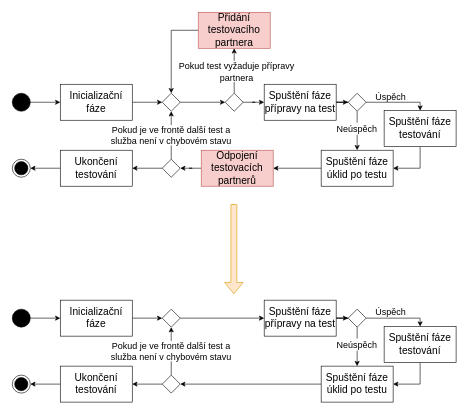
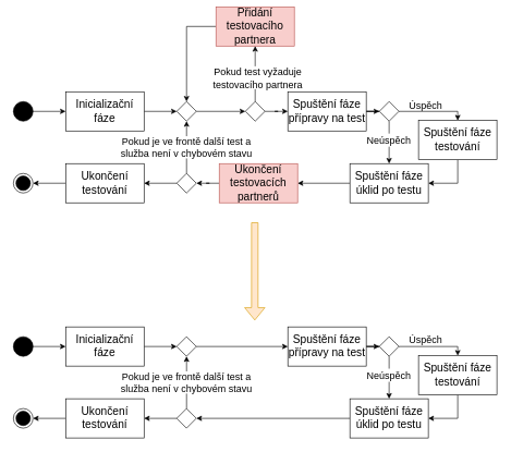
  <mxCell id="0" />
  <mxCell id="1" parent="0" />
  <mxCell id="2" style="edgeStyle=orthogonalEdgeStyle;rounded=0;orthogonalLoop=1;jettySize=auto;html=1;entryX=0;entryY=0.5;entryDx=0;entryDy=0;fontSize=17;" parent="1" source="3" target="24" edge="1"><mxGeometry relative="1" as="geometry" /></mxCell>
  <mxCell id="3" value="Inicializační fáze" style="rounded=0;whiteSpace=wrap;html=1;fontSize=17;" parent="1" vertex="1"><mxGeometry x="100" y="140" width="120" height="60" as="geometry" /></mxCell>
  <mxCell id="4" style="edgeStyle=orthogonalEdgeStyle;rounded=0;orthogonalLoop=1;jettySize=auto;html=1;entryX=0;entryY=0.5;entryDx=0;entryDy=0;" parent="1" source="5" target="31" edge="1"><mxGeometry relative="1" as="geometry" /></mxCell>
  <mxCell id="5" value="Spuštění fáze přípravy na test" style="rounded=0;whiteSpace=wrap;html=1;fontSize=17;" parent="1" vertex="1"><mxGeometry x="440" y="140" width="120" height="60" as="geometry" /></mxCell>
  <mxCell id="6" style="edgeStyle=orthogonalEdgeStyle;rounded=0;orthogonalLoop=1;jettySize=auto;html=1;entryX=1;entryY=0.5;entryDx=0;entryDy=0;" parent="1" source="7" target="9" edge="1"><mxGeometry relative="1" as="geometry" /></mxCell>
  <mxCell id="7" value="Spuštění fáze testování" style="rounded=0;whiteSpace=wrap;html=1;fontSize=17;" parent="1" vertex="1"><mxGeometry x="640" y="184" width="120" height="60" as="geometry" /></mxCell>
  <mxCell id="8" style="edgeStyle=orthogonalEdgeStyle;rounded=0;orthogonalLoop=1;jettySize=auto;html=1;fontSize=17;entryX=1;entryY=0.5;entryDx=0;entryDy=0;" parent="1" source="9" target="28" edge="1"><mxGeometry relative="1" as="geometry"><mxPoint x="530" y="280" as="targetPoint" /></mxGeometry></mxCell>
  <mxCell id="9" value="Spuštění fáze úklid po testu" style="rounded=0;whiteSpace=wrap;html=1;fontSize=17;" parent="1" vertex="1"><mxGeometry x="535" y="250" width="120" height="60" as="geometry" /></mxCell>
  <mxCell id="10" style="edgeStyle=orthogonalEdgeStyle;rounded=0;orthogonalLoop=1;jettySize=auto;html=1;entryX=1;entryY=0.5;entryDx=0;entryDy=0;fontSize=17;" parent="1" source="11" target="12" edge="1"><mxGeometry relative="1" as="geometry" /></mxCell>
  <mxCell id="11" value="Ukončení testování" style="rounded=0;whiteSpace=wrap;html=1;fontSize=17;" parent="1" vertex="1"><mxGeometry x="100" y="250" width="120" height="60" as="geometry" /></mxCell>
  <mxCell id="12" value="" style="ellipse;html=1;shape=endState;fillColor=#000000;fontSize=17;" parent="1" vertex="1"><mxGeometry x="20" y="265" width="30" height="30" as="geometry" /></mxCell>
  <mxCell id="13" style="edgeStyle=orthogonalEdgeStyle;rounded=0;orthogonalLoop=1;jettySize=auto;html=1;entryX=1;entryY=0.5;entryDx=0;entryDy=0;fontSize=17;" parent="1" source="15" target="11" edge="1"><mxGeometry relative="1" as="geometry" /></mxCell>
  <mxCell id="14" style="edgeStyle=orthogonalEdgeStyle;rounded=0;orthogonalLoop=1;jettySize=auto;html=1;entryX=0.5;entryY=1;entryDx=0;entryDy=0;fontSize=17;" parent="1" source="15" target="24" edge="1"><mxGeometry relative="1" as="geometry" /></mxCell>
  <mxCell id="15" value="" style="rhombus;whiteSpace=wrap;html=1;strokeColor=#000000;fontSize=17;" parent="1" vertex="1"><mxGeometry x="270" y="265" width="30" height="30" as="geometry" /></mxCell>
  <mxCell id="16" style="edgeStyle=orthogonalEdgeStyle;rounded=0;orthogonalLoop=1;jettySize=auto;html=1;entryX=0;entryY=0.5;entryDx=0;entryDy=0;fontSize=17;" parent="1" source="17" target="3" edge="1"><mxGeometry relative="1" as="geometry" /></mxCell>
  <mxCell id="17" value="" style="ellipse;whiteSpace=wrap;html=1;aspect=fixed;strokeColor=#000000;fillColor=#000000;fontSize=17;" parent="1" vertex="1"><mxGeometry x="20" y="155" width="30" height="30" as="geometry" /></mxCell>
  <mxCell id="18" style="edgeStyle=orthogonalEdgeStyle;rounded=0;orthogonalLoop=1;jettySize=auto;html=1;entryX=0.5;entryY=0;entryDx=0;entryDy=0;fontSize=17;" parent="1" source="19" target="24" edge="1"><mxGeometry relative="1" as="geometry" /></mxCell>
- <mxCell id="19" value="Přidání testovacího partnera" style="rounded=0;whiteSpace=wrap;html=1;fontSize=17;fillColor=#f8cecc;strokeColor=#b85450;" parent="1" vertex="1"><mxGeometry x="330" y="20" width="120" height="60" as="geometry" /></mxCell>
+ <mxCell id="19" value="Přidání testovacího partnera" style="rounded=0;whiteSpace=wrap;html=1;fontSize=17;fillColor=#f8cecc;strokeColor=#b85450;" parent="1" vertex="1"><mxGeometry x="330" y="10" width="120" height="60" as="geometry" /></mxCell>
  <mxCell id="20" style="edgeStyle=orthogonalEdgeStyle;rounded=0;orthogonalLoop=1;jettySize=auto;html=1;entryX=0.5;entryY=1;entryDx=0;entryDy=0;fontSize=17;" parent="1" source="22" target="19" edge="1"><mxGeometry relative="1" as="geometry" /></mxCell>
  <mxCell id="21" style="edgeStyle=orthogonalEdgeStyle;rounded=0;orthogonalLoop=1;jettySize=auto;html=1;entryX=0;entryY=0.5;entryDx=0;entryDy=0;fontSize=17;" parent="1" source="22" target="5" edge="1"><mxGeometry relative="1" as="geometry" /></mxCell>
  <mxCell id="22" value="" style="rhombus;whiteSpace=wrap;html=1;strokeColor=#000000;fontSize=17;" parent="1" vertex="1"><mxGeometry x="375" y="155" width="30" height="30" as="geometry" /></mxCell>
  <mxCell id="23" style="edgeStyle=orthogonalEdgeStyle;rounded=0;orthogonalLoop=1;jettySize=auto;html=1;entryX=0;entryY=0.5;entryDx=0;entryDy=0;fontSize=17;" parent="1" source="24" target="22" edge="1"><mxGeometry relative="1" as="geometry" /></mxCell>
  <mxCell id="24" value="" style="rhombus;whiteSpace=wrap;html=1;strokeColor=#000000;fontSize=17;" parent="1" vertex="1"><mxGeometry x="270" y="155" width="30" height="30" as="geometry" /></mxCell>
  <mxCell id="25" value="Pokud je ve frontě další test a služba není v chybovém stavu" style="text;html=1;strokeColor=none;align=center;verticalAlign=middle;whiteSpace=wrap;rounded=0;fillColor=#ffffff;fontSize=15;" parent="1" vertex="1"><mxGeometry x="177" y="208" width="216" height="34" as="geometry" /></mxCell>
- <mxCell id="26" value="&lt;font style=&quot;font-size: 15px&quot;&gt;Pokud test vyžaduje přípravy partnera&lt;/font&gt;" style="text;html=1;strokeColor=none;align=center;verticalAlign=middle;whiteSpace=wrap;rounded=0;fillColor=#ffffff;fontSize=16;" parent="1" vertex="1"><mxGeometry x="289" y="101" width="211" height="35" as="geometry" /></mxCell>
+ <mxCell id="26" value="&lt;font style=&quot;font-size: 15px&quot;&gt;Pokud test vyžaduje testovacího partnera&lt;/font&gt;" style="text;html=1;strokeColor=none;align=center;verticalAlign=middle;whiteSpace=wrap;rounded=0;fillColor=#ffffff;fontSize=16;" parent="1" vertex="1"><mxGeometry x="289" y="101" width="211" height="35" as="geometry" /></mxCell>
  <mxCell id="27" style="edgeStyle=orthogonalEdgeStyle;rounded=0;orthogonalLoop=1;jettySize=auto;html=1;entryX=1;entryY=0.5;entryDx=0;entryDy=0;" parent="1" source="28" target="15" edge="1"><mxGeometry relative="1" as="geometry" /></mxCell>
- <mxCell id="28" value="Odpojení testovacích partnerů" style="rounded=0;whiteSpace=wrap;html=1;fontSize=17;fillColor=#f8cecc;strokeColor=#b85450;" parent="1" vertex="1"><mxGeometry x="335" y="250" width="120" height="60" as="geometry" /></mxCell>
+ <mxCell id="28" value="Ukončení testovacích partnerů" style="rounded=0;whiteSpace=wrap;html=1;fontSize=17;fillColor=#f8cecc;strokeColor=#b85450;" parent="1" vertex="1"><mxGeometry x="335" y="250" width="120" height="60" as="geometry" /></mxCell>
  <mxCell id="29" style="edgeStyle=orthogonalEdgeStyle;rounded=0;orthogonalLoop=1;jettySize=auto;html=1;entryX=0.5;entryY=0;entryDx=0;entryDy=0;" parent="1" source="31" target="7" edge="1"><mxGeometry relative="1" as="geometry"><Array as="points"><mxPoint x="700" y="170" /></Array></mxGeometry></mxCell>
  <mxCell id="30" style="edgeStyle=orthogonalEdgeStyle;rounded=0;orthogonalLoop=1;jettySize=auto;html=1;entryX=0.5;entryY=0;entryDx=0;entryDy=0;" parent="1" source="31" target="9" edge="1"><mxGeometry relative="1" as="geometry" /></mxCell>
  <mxCell id="31" value="" style="rhombus;whiteSpace=wrap;html=1;strokeColor=#000000;fontSize=17;" parent="1" vertex="1"><mxGeometry x="580" y="155" width="30" height="30" as="geometry" /></mxCell>
  <mxCell id="32" value="Úspěch" style="text;html=1;strokeColor=none;align=center;verticalAlign=middle;whiteSpace=wrap;rounded=0;fillColor=#ffffff;fontSize=15;" parent="1" vertex="1"><mxGeometry x="616" y="155" width="70" height="10" as="geometry" /></mxCell>
  <mxCell id="33" value="Neúspěch" style="text;html=1;strokeColor=none;align=center;verticalAlign=middle;whiteSpace=wrap;rounded=0;fillColor=#ffffff;fontSize=15;" parent="1" vertex="1"><mxGeometry x="565" y="204" width="60" height="20" as="geometry" /></mxCell>
  <mxCell id="34" style="edgeStyle=orthogonalEdgeStyle;rounded=0;orthogonalLoop=1;jettySize=auto;html=1;entryX=0;entryY=0.5;entryDx=0;entryDy=0;fontSize=17;" parent="1" source="35" target="51" edge="1"><mxGeometry relative="1" as="geometry" /></mxCell>
  <mxCell id="35" value="Inicializační fáze" style="rounded=0;whiteSpace=wrap;html=1;fontSize=17;" parent="1" vertex="1"><mxGeometry x="100" y="500" width="120" height="60" as="geometry" /></mxCell>
  <mxCell id="36" style="edgeStyle=orthogonalEdgeStyle;rounded=0;orthogonalLoop=1;jettySize=auto;html=1;entryX=0;entryY=0.5;entryDx=0;entryDy=0;" parent="1" source="37" target="55" edge="1"><mxGeometry relative="1" as="geometry" /></mxCell>
  <mxCell id="37" value="Spuštění fáze přípravy na test" style="rounded=0;whiteSpace=wrap;html=1;fontSize=17;" parent="1" vertex="1"><mxGeometry x="440" y="500" width="120" height="60" as="geometry" /></mxCell>
  <mxCell id="38" style="edgeStyle=orthogonalEdgeStyle;rounded=0;orthogonalLoop=1;jettySize=auto;html=1;entryX=1;entryY=0.5;entryDx=0;entryDy=0;" parent="1" source="39" target="41" edge="1"><mxGeometry relative="1" as="geometry" /></mxCell>
  <mxCell id="39" value="Spuštění fáze testování" style="rounded=0;whiteSpace=wrap;html=1;fontSize=17;" parent="1" vertex="1"><mxGeometry x="640" y="544" width="120" height="60" as="geometry" /></mxCell>
  <mxCell id="40" style="edgeStyle=orthogonalEdgeStyle;rounded=0;orthogonalLoop=1;jettySize=auto;html=1;fontSize=17;entryX=1;entryY=0.5;entryDx=0;entryDy=0;" parent="1" source="41" target="47" edge="1"><mxGeometry relative="1" as="geometry"><mxPoint x="345" y="640" as="targetPoint" /></mxGeometry></mxCell>
  <mxCell id="41" value="Spuštění fáze úklid po testu" style="rounded=0;whiteSpace=wrap;html=1;fontSize=17;" parent="1" vertex="1"><mxGeometry x="535" y="610" width="120" height="60" as="geometry" /></mxCell>
  <mxCell id="42" style="edgeStyle=orthogonalEdgeStyle;rounded=0;orthogonalLoop=1;jettySize=auto;html=1;entryX=1;entryY=0.5;entryDx=0;entryDy=0;fontSize=17;" parent="1" source="43" target="44" edge="1"><mxGeometry relative="1" as="geometry" /></mxCell>
  <mxCell id="43" value="Ukončení testování" style="rounded=0;whiteSpace=wrap;html=1;fontSize=17;" parent="1" vertex="1"><mxGeometry x="100" y="610" width="120" height="60" as="geometry" /></mxCell>
  <mxCell id="44" value="" style="ellipse;html=1;shape=endState;fillColor=#000000;fontSize=17;" parent="1" vertex="1"><mxGeometry x="20" y="625" width="30" height="30" as="geometry" /></mxCell>
  <mxCell id="45" style="edgeStyle=orthogonalEdgeStyle;rounded=0;orthogonalLoop=1;jettySize=auto;html=1;entryX=1;entryY=0.5;entryDx=0;entryDy=0;fontSize=17;" parent="1" source="47" target="43" edge="1"><mxGeometry relative="1" as="geometry" /></mxCell>
  <mxCell id="46" style="edgeStyle=orthogonalEdgeStyle;rounded=0;orthogonalLoop=1;jettySize=auto;html=1;entryX=0.5;entryY=1;entryDx=0;entryDy=0;fontSize=17;" parent="1" source="47" target="51" edge="1"><mxGeometry relative="1" as="geometry" /></mxCell>
  <mxCell id="47" value="" style="rhombus;whiteSpace=wrap;html=1;strokeColor=#000000;fontSize=17;" parent="1" vertex="1"><mxGeometry x="270" y="625" width="30" height="30" as="geometry" /></mxCell>
  <mxCell id="48" style="edgeStyle=orthogonalEdgeStyle;rounded=0;orthogonalLoop=1;jettySize=auto;html=1;entryX=0;entryY=0.5;entryDx=0;entryDy=0;fontSize=17;" parent="1" source="49" target="35" edge="1"><mxGeometry relative="1" as="geometry" /></mxCell>
  <mxCell id="49" value="" style="ellipse;whiteSpace=wrap;html=1;aspect=fixed;strokeColor=#000000;fillColor=#000000;fontSize=17;" parent="1" vertex="1"><mxGeometry x="20" y="515" width="30" height="30" as="geometry" /></mxCell>
  <mxCell id="50" style="edgeStyle=orthogonalEdgeStyle;rounded=0;orthogonalLoop=1;jettySize=auto;html=1;fontSize=17;" parent="1" source="51" target="37" edge="1"><mxGeometry relative="1" as="geometry"><mxPoint x="375" y="530" as="targetPoint" /></mxGeometry></mxCell>
  <mxCell id="51" value="" style="rhombus;whiteSpace=wrap;html=1;strokeColor=#000000;fontSize=17;" parent="1" vertex="1"><mxGeometry x="270" y="515" width="30" height="30" as="geometry" /></mxCell>
  <mxCell id="52" value="Pokud je ve frontě další test a služba není v chybovém stavu" style="text;html=1;strokeColor=none;align=center;verticalAlign=middle;whiteSpace=wrap;rounded=0;fillColor=#ffffff;fontSize=15;" parent="1" vertex="1"><mxGeometry x="177" y="568" width="216" height="34" as="geometry" /></mxCell>
  <mxCell id="53" style="edgeStyle=orthogonalEdgeStyle;rounded=0;orthogonalLoop=1;jettySize=auto;html=1;entryX=0.5;entryY=0;entryDx=0;entryDy=0;" parent="1" source="55" target="39" edge="1"><mxGeometry relative="1" as="geometry"><Array as="points"><mxPoint x="700" y="530" /></Array></mxGeometry></mxCell>
  <mxCell id="54" style="edgeStyle=orthogonalEdgeStyle;rounded=0;orthogonalLoop=1;jettySize=auto;html=1;entryX=0.5;entryY=0;entryDx=0;entryDy=0;" parent="1" source="55" target="41" edge="1"><mxGeometry relative="1" as="geometry" /></mxCell>
  <mxCell id="55" value="" style="rhombus;whiteSpace=wrap;html=1;strokeColor=#000000;fontSize=17;" parent="1" vertex="1"><mxGeometry x="580" y="515" width="30" height="30" as="geometry" /></mxCell>
  <mxCell id="56" value="Úspěch" style="text;html=1;strokeColor=none;align=center;verticalAlign=middle;whiteSpace=wrap;rounded=0;fillColor=#ffffff;fontSize=15;" parent="1" vertex="1"><mxGeometry x="616" y="515" width="70" height="10" as="geometry" /></mxCell>
  <mxCell id="57" value="Neúspěch" style="text;html=1;strokeColor=none;align=center;verticalAlign=middle;whiteSpace=wrap;rounded=0;fillColor=#ffffff;fontSize=15;" parent="1" vertex="1"><mxGeometry x="565" y="564" width="60" height="20" as="geometry" /></mxCell>
  <mxCell id="58" value="" style="shape=flexArrow;endArrow=classic;html=1;rounded=0;fillColor=#ffe6cc;strokeColor=#d79b00;" parent="1" edge="1"><mxGeometry width="50" height="50" relative="1" as="geometry"><mxPoint x="389.41" y="340" as="sourcePoint" /><mxPoint x="389.41" y="490" as="targetPoint" /></mxGeometry></mxCell>
